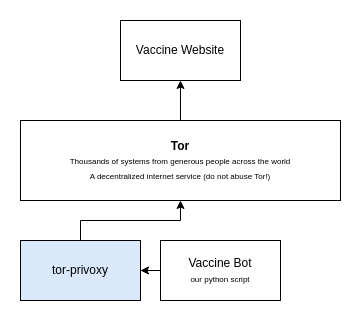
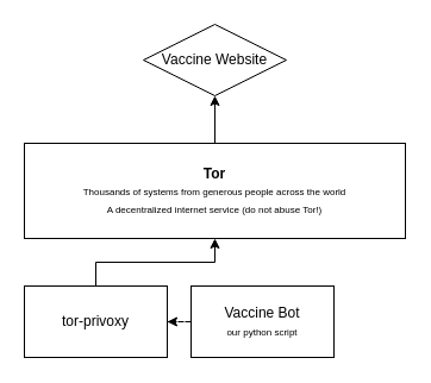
  <mxCell id="0" />
  <mxCell id="1" parent="0" />
- <mxCell id="2" value="Vaccine Website" style="rounded=0;whiteSpace=wrap;html=1;" vertex="1" parent="1"><mxGeometry x="120" y="20" width="120" height="60" as="geometry" /></mxCell>
+ <mxCell id="2" value="Vaccine Website" style="rhombus;whiteSpace=wrap;html=1;" vertex="1" parent="1"><mxGeometry x="120" y="20" width="120" height="60" as="geometry" /></mxCell>
  <mxCell id="3" style="edgeStyle=orthogonalEdgeStyle;rounded=0;orthogonalLoop=1;jettySize=auto;html=1;entryX=0.5;entryY=1;entryDx=0;entryDy=0;" edge="1" parent="1" source="4" target="8"><mxGeometry relative="1" as="geometry" /></mxCell>
- <mxCell id="4" value="tor-privoxy&lt;br style=&quot;font-size: 8px&quot;&gt;" style="rounded=0;whiteSpace=wrap;html=1;fillColor=#dae8fc;" vertex="1" parent="1"><mxGeometry x="20" y="240" width="120" height="60" as="geometry" /></mxCell>
- <mxCell id="5" style="edgeStyle=orthogonalEdgeStyle;rounded=0;orthogonalLoop=1;jettySize=auto;html=1;entryX=1;entryY=0.5;entryDx=0;entryDy=0;" edge="1" parent="1" source="6" target="4"><mxGeometry relative="1" as="geometry" /></mxCell>
+ <mxCell id="4" value="tor-privoxy&lt;br style=&quot;font-size: 8px&quot;&gt;" style="rounded=0;whiteSpace=wrap;html=1;" vertex="1" parent="1"><mxGeometry x="20" y="240" width="120" height="60" as="geometry" /></mxCell>
+ <mxCell id="5" style="edgeStyle=orthogonalEdgeStyle;rounded=0;orthogonalLoop=1;jettySize=auto;html=1;entryX=1;entryY=0.5;entryDx=0;entryDy=0;dashed=1;" edge="1" parent="1" source="6" target="4"><mxGeometry relative="1" as="geometry" /></mxCell>
  <mxCell id="6" value="Vaccine Bot&lt;br&gt;&lt;font style=&quot;font-size: 8px&quot;&gt;our python script&lt;/font&gt;" style="rounded=0;whiteSpace=wrap;html=1;" vertex="1" parent="1"><mxGeometry x="160" y="240" width="120" height="60" as="geometry" /></mxCell>
  <mxCell id="7" style="edgeStyle=orthogonalEdgeStyle;rounded=0;orthogonalLoop=1;jettySize=auto;html=1;entryX=0.5;entryY=1;entryDx=0;entryDy=0;" edge="1" parent="1" source="8" target="2"><mxGeometry relative="1" as="geometry" /></mxCell>
  <mxCell id="8" value="&lt;b&gt;Tor&lt;/b&gt;&lt;br&gt;&lt;font style=&quot;font-size: 8px&quot;&gt;Thousands of systems from generous people across the world&lt;br&gt;A decentralized internet service (do not abuse Tor!)&lt;br&gt;&lt;/font&gt;" style="rounded=0;whiteSpace=wrap;html=1;" vertex="1" parent="1"><mxGeometry x="20" y="120" width="320" height="80" as="geometry" /></mxCell>
